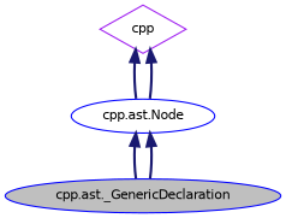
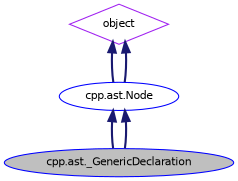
  digraph {
    node [color=blue fillcolor=white fontname=Helvetica fontsize=10 shape=ellipse style=filled]
    edge [color=midnightblue dir=back fontname=Helvetica fontsize=10 labelfontname=Helvetica labelfontsize=10 style=bold]
    n1 [fillcolor=grey75 fontcolor=black height=0.2 label="cpp.ast._GenericDeclaration" width=0.4]
    n2 [height=0.2 label="cpp.ast.Node" width=0.4]
-   n3 [color=purple height=0.2 label=cpp shape=diamond width=0.4]
+   n3 [color=purple height=0.2 label=object shape=diamond width=0.4]
    n2 -> n1
    n2 -> n1
    n3 -> n2
    n3 -> n2
  }
